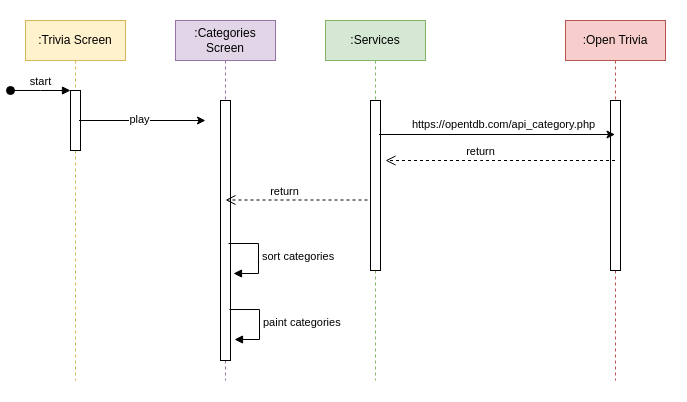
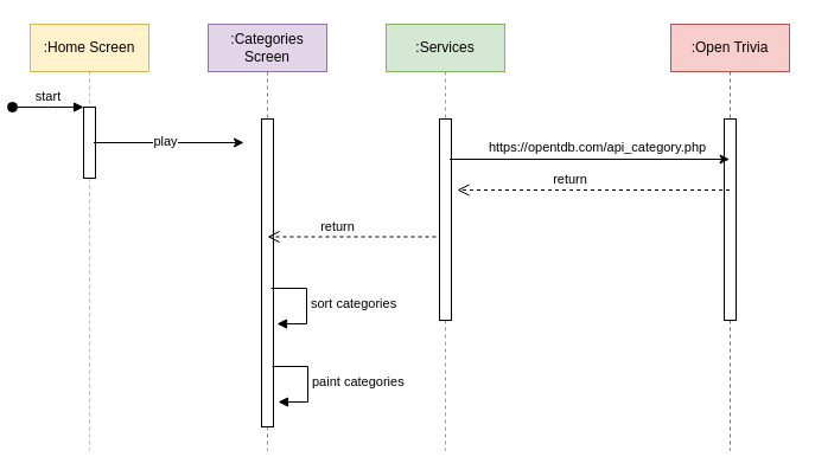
  <mxCell id="0" />
  <mxCell id="1" parent="0" />
- <mxCell id="2" value=":Trivia Screen" style="shape=umlLifeline;perimeter=lifelinePerimeter;whiteSpace=wrap;html=1;container=0;dropTarget=0;collapsible=0;recursiveResize=0;outlineConnect=0;portConstraint=eastwest;newEdgeStyle={&quot;edgeStyle&quot;:&quot;elbowEdgeStyle&quot;,&quot;elbow&quot;:&quot;vertical&quot;,&quot;curved&quot;:0,&quot;rounded&quot;:0};fillColor=#fff2cc;strokeColor=#d6b656;" parent="1" vertex="1"><mxGeometry x="20" y="20" width="100" height="360" as="geometry" /></mxCell>
+ <mxCell id="2" value=":Home Screen" style="shape=umlLifeline;perimeter=lifelinePerimeter;whiteSpace=wrap;html=1;container=0;dropTarget=0;collapsible=0;recursiveResize=0;outlineConnect=0;portConstraint=eastwest;newEdgeStyle={&quot;edgeStyle&quot;:&quot;elbowEdgeStyle&quot;,&quot;elbow&quot;:&quot;vertical&quot;,&quot;curved&quot;:0,&quot;rounded&quot;:0};fillColor=#fff2cc;strokeColor=#d6b656;" parent="1" vertex="1"><mxGeometry x="20" y="20" width="100" height="360" as="geometry" /></mxCell>
  <mxCell id="3" value="" style="html=1;points=[];perimeter=orthogonalPerimeter;outlineConnect=0;targetShapes=umlLifeline;portConstraint=eastwest;newEdgeStyle={&quot;edgeStyle&quot;:&quot;elbowEdgeStyle&quot;,&quot;elbow&quot;:&quot;vertical&quot;,&quot;curved&quot;:0,&quot;rounded&quot;:0};" parent="2" vertex="1"><mxGeometry x="45" y="70" width="10" height="60" as="geometry" /></mxCell>
  <mxCell id="4" value="start" style="html=1;verticalAlign=bottom;startArrow=oval;endArrow=block;startSize=8;edgeStyle=elbowEdgeStyle;elbow=vertical;curved=0;rounded=0;" parent="2" target="3" edge="1"><mxGeometry relative="1" as="geometry"><mxPoint x="-15" y="70" as="sourcePoint" /></mxGeometry></mxCell>
  <mxCell id="5" value=":Services" style="shape=umlLifeline;perimeter=lifelinePerimeter;whiteSpace=wrap;html=1;container=0;dropTarget=0;collapsible=0;recursiveResize=0;outlineConnect=0;portConstraint=eastwest;newEdgeStyle={&quot;edgeStyle&quot;:&quot;elbowEdgeStyle&quot;,&quot;elbow&quot;:&quot;vertical&quot;,&quot;curved&quot;:0,&quot;rounded&quot;:0};fillColor=#d5e8d4;strokeColor=#82b366;" parent="1" vertex="1"><mxGeometry x="320" y="20" width="100" height="360" as="geometry" /></mxCell>
  <mxCell id="6" value="" style="html=1;points=[];perimeter=orthogonalPerimeter;outlineConnect=0;targetShapes=umlLifeline;portConstraint=eastwest;newEdgeStyle={&quot;edgeStyle&quot;:&quot;elbowEdgeStyle&quot;,&quot;elbow&quot;:&quot;vertical&quot;,&quot;curved&quot;:0,&quot;rounded&quot;:0};" parent="5" vertex="1"><mxGeometry x="45" y="80" width="10" height="170" as="geometry" /></mxCell>
  <mxCell id="7" value=":Open Trivia" style="shape=umlLifeline;perimeter=lifelinePerimeter;whiteSpace=wrap;html=1;container=0;dropTarget=0;collapsible=0;recursiveResize=0;outlineConnect=0;portConstraint=eastwest;newEdgeStyle={&quot;edgeStyle&quot;:&quot;elbowEdgeStyle&quot;,&quot;elbow&quot;:&quot;vertical&quot;,&quot;curved&quot;:0,&quot;rounded&quot;:0};fillColor=#f8cecc;strokeColor=#b85450;" parent="1" vertex="1"><mxGeometry x="560" y="20" width="100" height="360" as="geometry" /></mxCell>
  <mxCell id="8" value="" style="html=1;points=[];perimeter=orthogonalPerimeter;outlineConnect=0;targetShapes=umlLifeline;portConstraint=eastwest;newEdgeStyle={&quot;edgeStyle&quot;:&quot;elbowEdgeStyle&quot;,&quot;elbow&quot;:&quot;vertical&quot;,&quot;curved&quot;:0,&quot;rounded&quot;:0};" parent="7" vertex="1"><mxGeometry x="45" y="80" width="10" height="170" as="geometry" /></mxCell>
  <mxCell id="9" value="" style="endArrow=classic;html=1;rounded=0;" parent="1" target="7" edge="1"><mxGeometry width="50" height="50" relative="1" as="geometry"><mxPoint x="373.5" y="134" as="sourcePoint" /><mxPoint x="550" y="134" as="targetPoint" /></mxGeometry></mxCell>
  <mxCell id="10" value="https://opentdb.com/api_category.php" style="edgeLabel;html=1;align=center;verticalAlign=middle;resizable=0;points=[];" parent="9" vertex="1" connectable="0"><mxGeometry x="0.048" y="1" relative="1" as="geometry"><mxPoint y="-10" as="offset" /></mxGeometry></mxCell>
  <mxCell id="11" value="return" style="html=1;verticalAlign=bottom;endArrow=open;dashed=1;endSize=8;edgeStyle=elbowEdgeStyle;elbow=vertical;curved=0;rounded=0;" parent="1" source="7" edge="1"><mxGeometry x="0.176" relative="1" as="geometry"><mxPoint x="380" y="160" as="targetPoint" /><Array as="points"><mxPoint x="475" y="160" /></Array><mxPoint x="550" y="160" as="sourcePoint" /><mxPoint as="offset" /></mxGeometry></mxCell>
  <mxCell id="12" value=":Categories Screen" style="shape=umlLifeline;perimeter=lifelinePerimeter;whiteSpace=wrap;html=1;container=0;dropTarget=0;collapsible=0;recursiveResize=0;outlineConnect=0;portConstraint=eastwest;newEdgeStyle={&quot;edgeStyle&quot;:&quot;elbowEdgeStyle&quot;,&quot;elbow&quot;:&quot;vertical&quot;,&quot;curved&quot;:0,&quot;rounded&quot;:0};fillColor=#e1d5e7;strokeColor=#9673a6;" vertex="1" parent="1"><mxGeometry x="170" y="20" width="100" height="360" as="geometry" /></mxCell>
  <mxCell id="13" value="" style="html=1;points=[];perimeter=orthogonalPerimeter;outlineConnect=0;targetShapes=umlLifeline;portConstraint=eastwest;newEdgeStyle={&quot;edgeStyle&quot;:&quot;elbowEdgeStyle&quot;,&quot;elbow&quot;:&quot;vertical&quot;,&quot;curved&quot;:0,&quot;rounded&quot;:0};" vertex="1" parent="12"><mxGeometry x="45" y="80" width="10" height="260" as="geometry" /></mxCell>
  <mxCell id="14" value="return" style="html=1;verticalAlign=bottom;endArrow=open;dashed=1;endSize=8;edgeStyle=elbowEdgeStyle;elbow=vertical;curved=0;rounded=0;" edge="1" parent="1"><mxGeometry x="0.176" relative="1" as="geometry"><mxPoint x="220" y="199.5" as="targetPoint" /><Array as="points"><mxPoint x="287" y="199.5" /></Array><mxPoint x="362" y="199.5" as="sourcePoint" /><mxPoint as="offset" /></mxGeometry></mxCell>
  <mxCell id="15" value="paint categories" style="html=1;align=left;spacingLeft=2;endArrow=block;rounded=0;edgeStyle=orthogonalEdgeStyle;curved=0;rounded=0;" edge="1" parent="1"><mxGeometry relative="1" as="geometry"><mxPoint x="224" y="309" as="sourcePoint" /><Array as="points"><mxPoint x="254" y="339" /></Array><mxPoint x="229" y="339" as="targetPoint" /></mxGeometry></mxCell>
  <mxCell id="16" value="sort categories" style="html=1;align=left;spacingLeft=2;endArrow=block;rounded=0;edgeStyle=orthogonalEdgeStyle;curved=0;rounded=0;" edge="1" parent="1"><mxGeometry x="0.012" relative="1" as="geometry"><mxPoint x="223" y="243" as="sourcePoint" /><Array as="points"><mxPoint x="253" y="273" /></Array><mxPoint x="228" y="273" as="targetPoint" /><mxPoint as="offset" /></mxGeometry></mxCell>
  <mxCell id="17" value="" style="endArrow=classic;html=1;rounded=0;endFill=1;" edge="1" parent="1"><mxGeometry width="50" height="50" relative="1" as="geometry"><mxPoint x="73.5" y="120" as="sourcePoint" /><mxPoint x="200" y="120" as="targetPoint" /></mxGeometry></mxCell>
  <mxCell id="18" value="play" style="edgeLabel;html=1;align=center;verticalAlign=middle;resizable=0;points=[];" vertex="1" connectable="0" parent="17"><mxGeometry x="-0.051" y="2" relative="1" as="geometry"><mxPoint as="offset" /></mxGeometry></mxCell>
